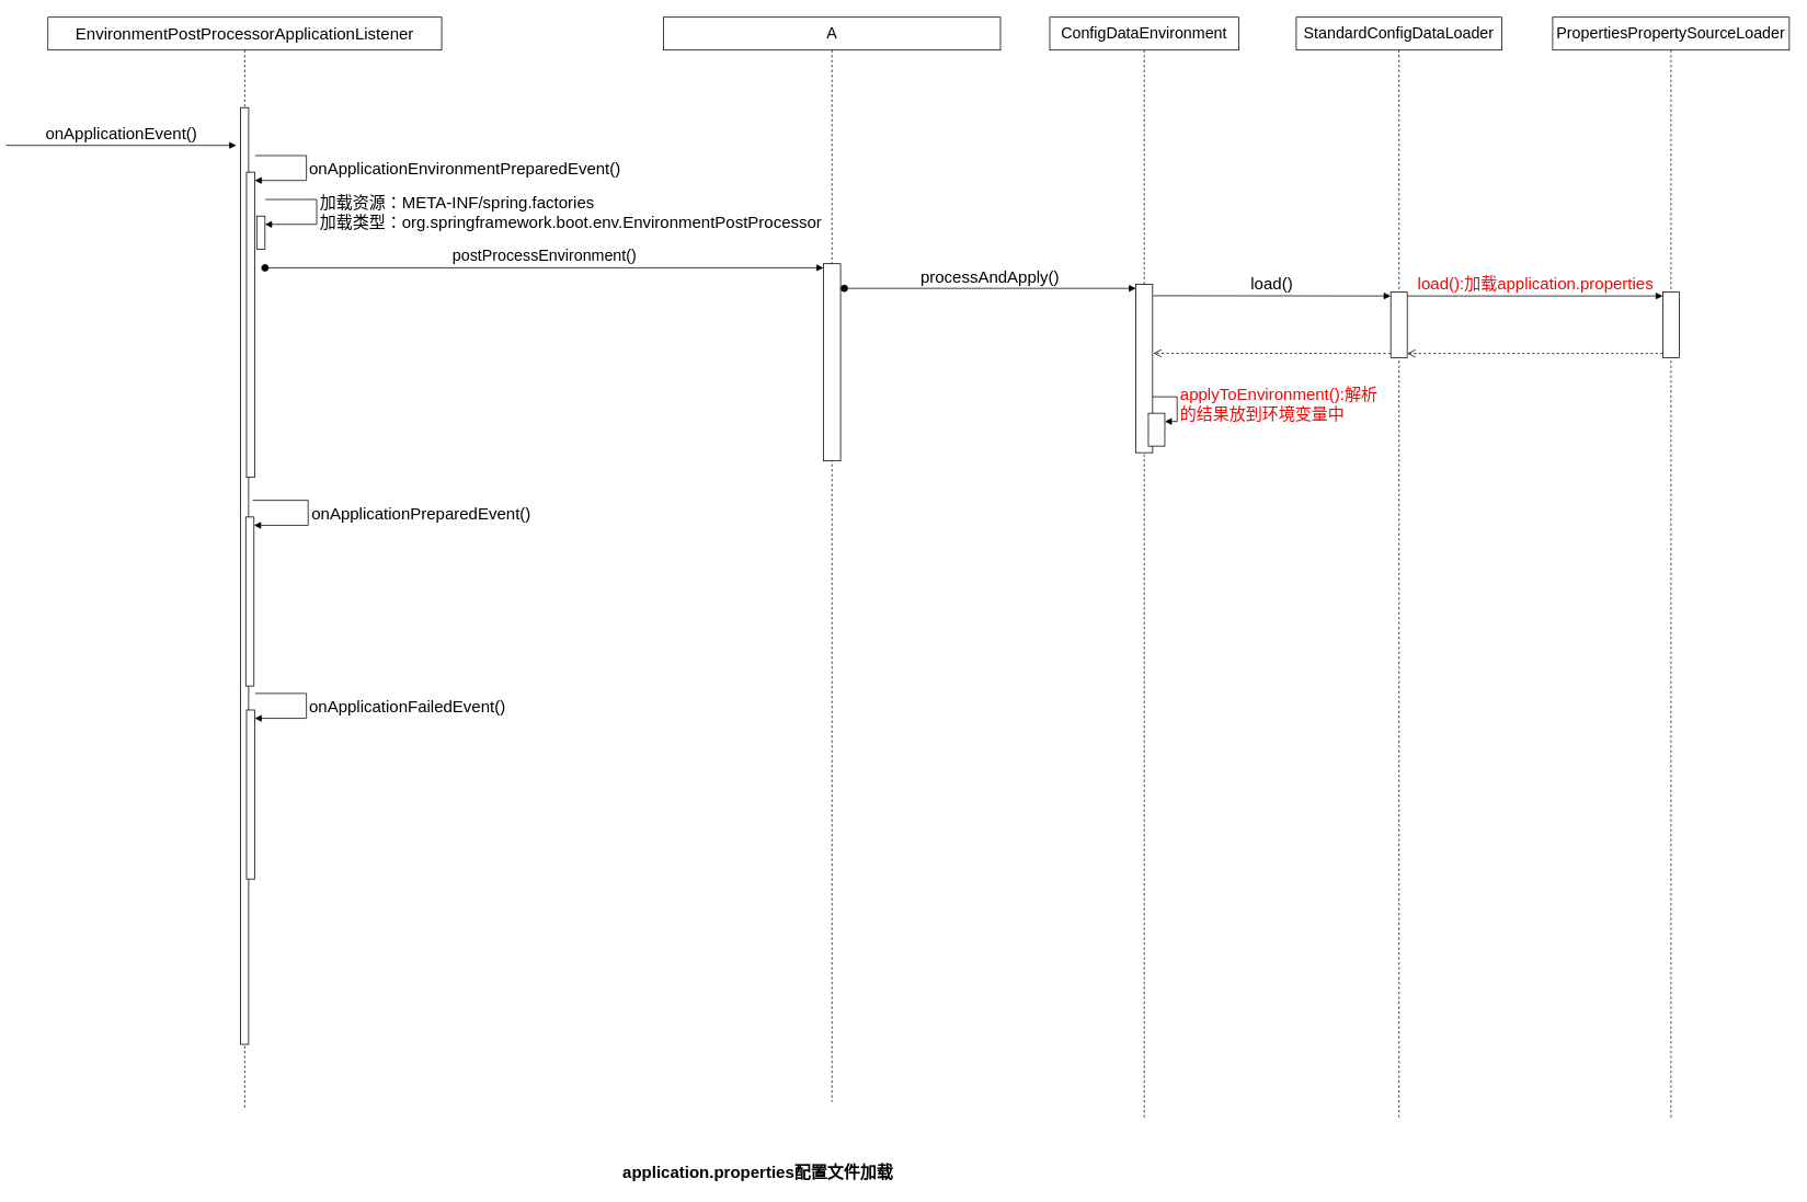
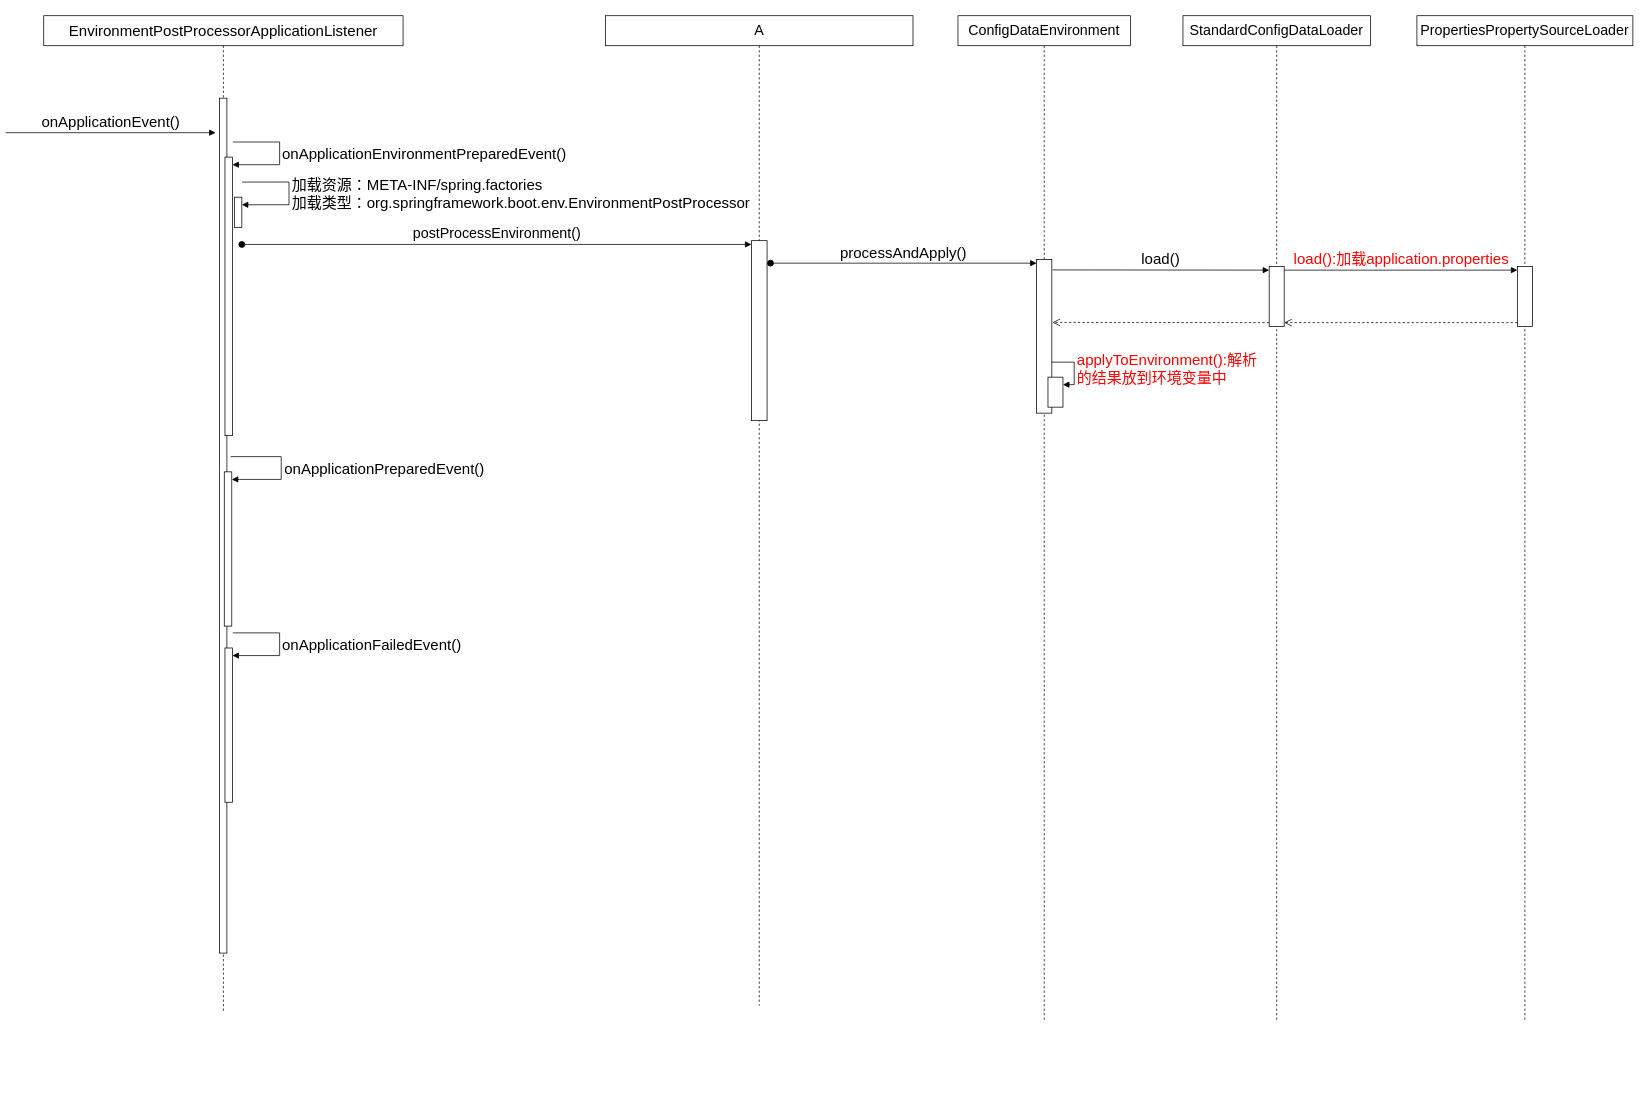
  <mxCell id="0" />
  <mxCell id="1" parent="0" />
  <mxCell id="2" value="A" style="shape=umlLifeline;perimeter=lifelinePerimeter;whiteSpace=wrap;html=1;container=1;dropTarget=0;collapsible=0;recursiveResize=0;outlineConnect=0;portConstraint=eastwest;newEdgeStyle={&quot;curved&quot;:0,&quot;rounded&quot;:0};fontSize=19;fontStyle=0" parent="1" vertex="1"><mxGeometry x="770" y="20" width="410" height="1320" as="geometry" /></mxCell>
  <mxCell id="3" value="" style="html=1;points=[[0,0,0,0,5],[0,1,0,0,-5],[1,0,0,0,5],[1,1,0,0,-5]];perimeter=orthogonalPerimeter;outlineConnect=0;targetShapes=umlLifeline;portConstraint=eastwest;newEdgeStyle={&quot;curved&quot;:0,&quot;rounded&quot;:0};" parent="2" vertex="1"><mxGeometry x="194.58" y="300" width="20.83" height="240" as="geometry" /></mxCell>
  <mxCell id="4" value="processAndApply()" style="html=1;verticalAlign=bottom;startArrow=oval;endArrow=block;startSize=8;curved=0;rounded=0;entryX=0;entryY=0;entryDx=0;entryDy=5;fontSize=20;" parent="2" target="19" edge="1"><mxGeometry relative="1" as="geometry"><mxPoint x="220" y="330" as="sourcePoint" /></mxGeometry></mxCell>
  <mxCell id="5" value="" style="group;fontColor=#000000;" parent="1" vertex="1" connectable="0"><mxGeometry x="430" y="80" width="850" height="1270" as="geometry" /></mxCell>
  <mxCell id="6" value="&lt;font style=&quot;color: rgb(0, 0, 0); font-weight: normal;&quot;&gt;EnvironmentPostProcessorApplicationListener&lt;/font&gt;" style="shape=umlLifeline;whiteSpace=wrap;html=1;container=1;dropTarget=0;collapsible=0;recursiveResize=0;outlineConnect=0;portConstraint=eastwest;newEdgeStyle={&quot;curved&quot;:0,&quot;rounded&quot;:0};fontSize=20;fontStyle=1;points=[[0,0,0,0,5],[0,1,0,0,-5],[1,0,0,0,5],[1,1,0,0,-5]];perimeter=rectanglePerimeter;targetShapes=umlLifeline;participant=label;fontColor=#FF0000;" parent="5" vertex="1"><mxGeometry x="-409.17" y="-60" width="479.17" height="1330" as="geometry" /></mxCell>
  <mxCell id="7" value="" style="html=1;points=[[0,0,0,0,5],[0,1,0,0,-5],[1,0,0,0,5],[1,1,0,0,-5]];perimeter=orthogonalPerimeter;outlineConnect=0;targetShapes=umlLifeline;portConstraint=eastwest;newEdgeStyle={&quot;curved&quot;:0,&quot;rounded&quot;:0};" parent="6" vertex="1"><mxGeometry x="234.25" y="110" width="10" height="1140" as="geometry" /></mxCell>
  <mxCell id="8" value="" style="html=1;points=[[0,0,0,0,5],[0,1,0,0,-5],[1,0,0,0,5],[1,1,0,0,-5]];perimeter=orthogonalPerimeter;outlineConnect=0;targetShapes=umlLifeline;portConstraint=eastwest;newEdgeStyle={&quot;curved&quot;:0,&quot;rounded&quot;:0};" parent="6" vertex="1"><mxGeometry x="241.67" y="188.57" width="10" height="371.43" as="geometry" /></mxCell>
  <mxCell id="9" value="onApplicationEnvironmentPreparedEvent()" style="html=1;align=left;spacingLeft=2;endArrow=block;rounded=0;edgeStyle=orthogonalEdgeStyle;curved=0;rounded=0;fontSize=20;" parent="6" target="8" edge="1"><mxGeometry relative="1" as="geometry"><mxPoint x="252.083" y="168.403" as="sourcePoint" /><Array as="points"><mxPoint x="314.583" y="198.655" /></Array></mxGeometry></mxCell>
  <mxCell id="10" value="" style="html=1;points=[[0,0,0,0,5],[0,1,0,0,-5],[1,0,0,0,5],[1,1,0,0,-5]];perimeter=orthogonalPerimeter;outlineConnect=0;targetShapes=umlLifeline;portConstraint=eastwest;newEdgeStyle={&quot;curved&quot;:0,&quot;rounded&quot;:0};" parent="6" vertex="1"><mxGeometry x="254.167" y="242.017" width="10" height="40.336" as="geometry" /></mxCell>
  <mxCell id="11" value="加载资源：META-INF/spring.factories&lt;div&gt;加载类型：org.springframework.boot.env.EnvironmentPostProcessor&lt;/div&gt;" style="html=1;align=left;spacingLeft=2;endArrow=block;rounded=0;edgeStyle=orthogonalEdgeStyle;curved=0;rounded=0;fontSize=20;" parent="6" target="10" edge="1"><mxGeometry relative="1" as="geometry"><mxPoint x="264.583" y="221.849" as="sourcePoint" /><Array as="points"><mxPoint x="327.083" y="252.101" /></Array></mxGeometry></mxCell>
  <mxCell id="12" value="" style="html=1;points=[[0,0,0,0,5],[0,1,0,0,-5],[1,0,0,0,5],[1,1,0,0,-5]];perimeter=orthogonalPerimeter;outlineConnect=0;targetShapes=umlLifeline;portConstraint=eastwest;newEdgeStyle={&quot;curved&quot;:0,&quot;rounded&quot;:0};" parent="6" vertex="1"><mxGeometry x="240.75" y="608.29" width="10" height="205.71" as="geometry" /></mxCell>
  <mxCell id="13" value="onApplicationPreparedEvent()" style="html=1;align=left;spacingLeft=2;endArrow=block;rounded=0;edgeStyle=orthogonalEdgeStyle;curved=0;rounded=0;fontSize=20;" parent="6" target="12" edge="1"><mxGeometry relative="1" as="geometry"><mxPoint x="249.17" y="588" as="sourcePoint" /><Array as="points"><mxPoint x="316.667" y="618.37" /></Array></mxGeometry></mxCell>
  <mxCell id="14" value="" style="html=1;points=[[0,0,0,0,5],[0,1,0,0,-5],[1,0,0,0,5],[1,1,0,0,-5]];perimeter=orthogonalPerimeter;outlineConnect=0;targetShapes=umlLifeline;portConstraint=eastwest;newEdgeStyle={&quot;curved&quot;:0,&quot;rounded&quot;:0};" parent="6" vertex="1"><mxGeometry x="241.667" y="843.172" width="10" height="205.71" as="geometry" /></mxCell>
  <mxCell id="15" value="onApplicationFailedEvent()" style="html=1;align=left;spacingLeft=2;endArrow=block;rounded=0;edgeStyle=orthogonalEdgeStyle;curved=0;rounded=0;fontSize=20;" parent="6" target="14" edge="1"><mxGeometry relative="1" as="geometry"><mxPoint x="252.083" y="823" as="sourcePoint" /><Array as="points"><mxPoint x="314.583" y="853.252" /></Array></mxGeometry></mxCell>
  <mxCell id="16" value="&lt;span style=&quot;font-size: 19px;&quot;&gt;postProcessEnvironment()&lt;/span&gt;" style="html=1;verticalAlign=bottom;startArrow=oval;endArrow=block;startSize=8;curved=0;rounded=0;entryX=0;entryY=0;entryDx=0;entryDy=5;" parent="6" target="3" edge="1"><mxGeometry relative="1" as="geometry"><mxPoint x="264.167" y="305" as="sourcePoint" /></mxGeometry></mxCell>
  <mxCell id="17" value="onApplicationEvent()" style="html=1;verticalAlign=bottom;endArrow=block;curved=0;rounded=0;fontSize=20;" parent="5" edge="1"><mxGeometry relative="1" as="geometry"><mxPoint x="-460" y="96" as="sourcePoint" /><mxPoint x="-180" y="96" as="targetPoint" /></mxGeometry></mxCell>
  <mxCell id="18" value="ConfigDataEnvironment" style="shape=umlLifeline;perimeter=lifelinePerimeter;whiteSpace=wrap;html=1;container=1;dropTarget=0;collapsible=0;recursiveResize=0;outlineConnect=0;portConstraint=eastwest;newEdgeStyle={&quot;curved&quot;:0,&quot;rounded&quot;:0};fontSize=19;fontStyle=0" parent="1" vertex="1"><mxGeometry x="1240" y="20" width="230" height="1340" as="geometry" /></mxCell>
  <mxCell id="19" value="" style="html=1;points=[[0,0,0,0,5],[0,1,0,0,-5],[1,0,0,0,5],[1,1,0,0,-5]];perimeter=orthogonalPerimeter;outlineConnect=0;targetShapes=umlLifeline;portConstraint=eastwest;newEdgeStyle={&quot;curved&quot;:0,&quot;rounded&quot;:0};" parent="18" vertex="1"><mxGeometry x="104.83" y="325" width="20.33" height="205" as="geometry" /></mxCell>
  <mxCell id="20" value="" style="html=1;points=[[0,0,0,0,5],[0,1,0,0,-5],[1,0,0,0,5],[1,1,0,0,-5]];perimeter=orthogonalPerimeter;outlineConnect=0;targetShapes=umlLifeline;portConstraint=eastwest;newEdgeStyle={&quot;curved&quot;:0,&quot;rounded&quot;:0};" parent="18" vertex="1"><mxGeometry x="120" y="482" width="20" height="40" as="geometry" /></mxCell>
  <mxCell id="21" value="applyToEnvironment():解析&lt;div&gt;的结果放到环境变量中&lt;/div&gt;" style="html=1;align=left;spacingLeft=2;endArrow=block;rounded=0;edgeStyle=orthogonalEdgeStyle;curved=0;rounded=0;fontSize=20;fontColor=#FF0000;" parent="18" target="20" edge="1"><mxGeometry relative="1" as="geometry"><mxPoint x="125" y="462" as="sourcePoint" /><Array as="points"><mxPoint x="155" y="492" /></Array></mxGeometry></mxCell>
  <mxCell id="22" value="load()" style="html=1;verticalAlign=bottom;endArrow=block;curved=0;rounded=0;entryX=0;entryY=0;entryDx=0;entryDy=5;fontSize=20;" parent="18" target="27" edge="1"><mxGeometry x="-0.002" relative="1" as="geometry"><mxPoint x="126" y="339" as="sourcePoint" /><mxPoint as="offset" /></mxGeometry></mxCell>
  <mxCell id="23" value="" style="html=1;verticalAlign=bottom;endArrow=open;dashed=1;endSize=8;curved=0;rounded=0;exitX=0;exitY=1;exitDx=0;exitDy=-5;" parent="18" source="27" edge="1"><mxGeometry relative="1" as="geometry"><mxPoint x="126" y="409" as="targetPoint" /></mxGeometry></mxCell>
  <mxCell id="24" value="PropertiesPropertySourceLoader" style="shape=umlLifeline;perimeter=lifelinePerimeter;whiteSpace=wrap;html=1;container=1;dropTarget=0;collapsible=0;recursiveResize=0;outlineConnect=0;portConstraint=eastwest;newEdgeStyle={&quot;curved&quot;:0,&quot;rounded&quot;:0};fontSize=19;fontStyle=0" parent="1" vertex="1"><mxGeometry x="1852" y="20" width="288" height="1340" as="geometry" /></mxCell>
  <mxCell id="25" value="" style="html=1;points=[[0,0,0,0,5],[0,1,0,0,-5],[1,0,0,0,5],[1,1,0,0,-5]];perimeter=orthogonalPerimeter;outlineConnect=0;targetShapes=umlLifeline;portConstraint=eastwest;newEdgeStyle={&quot;curved&quot;:0,&quot;rounded&quot;:0};" parent="24" vertex="1"><mxGeometry x="134" y="334.28" width="20" height="80" as="geometry" /></mxCell>
  <mxCell id="26" value="StandardConfigDataLoader" style="shape=umlLifeline;perimeter=lifelinePerimeter;whiteSpace=wrap;html=1;container=1;dropTarget=0;collapsible=0;recursiveResize=0;outlineConnect=0;portConstraint=eastwest;newEdgeStyle={&quot;curved&quot;:0,&quot;rounded&quot;:0};fontSize=19;fontStyle=0" parent="1" vertex="1"><mxGeometry x="1540" y="20" width="250" height="1340" as="geometry" /></mxCell>
  <mxCell id="27" value="" style="html=1;points=[[0,0,0,0,5],[0,1,0,0,-5],[1,0,0,0,5],[1,1,0,0,-5]];perimeter=orthogonalPerimeter;outlineConnect=0;targetShapes=umlLifeline;portConstraint=eastwest;newEdgeStyle={&quot;curved&quot;:0,&quot;rounded&quot;:0};" parent="26" vertex="1"><mxGeometry x="115" y="334.28" width="20" height="80" as="geometry" /></mxCell>
- <mxCell id="28" value="application.properties配置文件加载" style="text;html=1;whiteSpace=wrap;strokeColor=none;fillColor=none;align=center;verticalAlign=middle;rounded=0;fontSize=20;fontStyle=1" parent="1" vertex="1"><mxGeometry x="680" y="1410" width="410" height="30" as="geometry" /></mxCell>
  <mxCell id="29" value="load():加载application.properties" style="html=1;verticalAlign=bottom;endArrow=block;curved=0;rounded=0;entryX=0;entryY=0;entryDx=0;entryDy=5;fontSize=20;exitX=1;exitY=0;exitDx=0;exitDy=5;exitPerimeter=0;fontColor=#FF0000;" parent="1" source="27" target="25" edge="1"><mxGeometry relative="1" as="geometry"><mxPoint x="1670" y="359" as="sourcePoint" /></mxGeometry></mxCell>
  <mxCell id="30" value="" style="html=1;verticalAlign=bottom;endArrow=open;dashed=1;endSize=8;curved=0;rounded=0;exitX=0;exitY=1;exitDx=0;exitDy=-5;entryX=1;entryY=1;entryDx=0;entryDy=-5;entryPerimeter=0;" parent="1" source="25" target="27" edge="1"><mxGeometry relative="1" as="geometry"><mxPoint x="1670" y="429" as="targetPoint" /></mxGeometry></mxCell>
